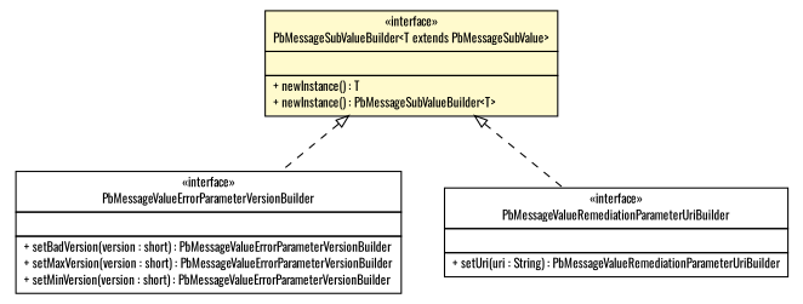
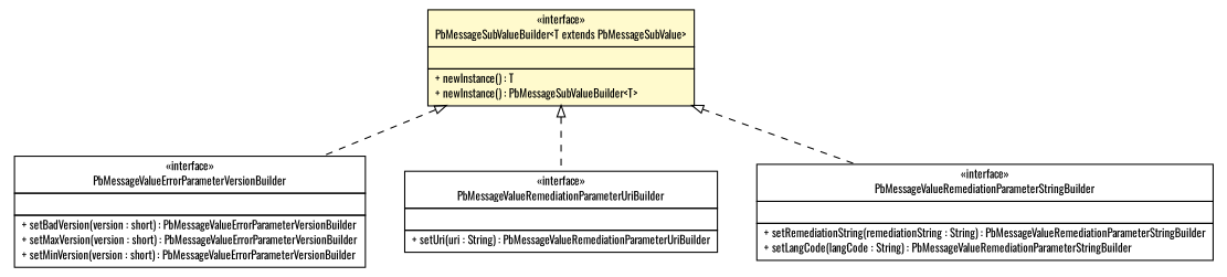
  digraph {
    fontname=Oswald
    nodesep=0.25
    ranksep=0.5
    node [fontcolor=black fontname=Oswald fontsize=10.0 shape=plaintext]
    edge [arrowtail=empty dir=back fontname=Oswald fontsize=10 headport=p labelfontname=Helvetica labelfontsize=10 style=dashed tailport=p]
    n1 [label=<<table title="org.ietf.nea.pb.message.util.PbMessageValueErrorParameterVersionBuilder" border="0" cellborder="1" cellspacing="0" cellpadding="2" port="p" href="./PbMessageValueErrorParameterVersionBuilder.html"> 		<tr><td><table border="0" cellspacing="0" cellpadding="1"> <tr><td align="center" balign="center"> &#171;interface&#187; </td></tr> <tr><td align="center" balign="center"> PbMessageValueErrorParameterVersionBuilder </td></tr> 		</table></td></tr> 		<tr><td><table border="0" cellspacing="0" cellpadding="1"> <tr><td align="left" balign="left">  </td></tr> 		</table></td></tr> 		<tr><td><table border="0" cellspacing="0" cellpadding="1"> <tr><td align="left" balign="left"> + setBadVersion(version : short) : PbMessageValueErrorParameterVersionBuilder </td></tr> <tr><td align="left" balign="left"> + setMaxVersion(version : short) : PbMessageValueErrorParameterVersionBuilder </td></tr> <tr><td align="left" balign="left"> + setMinVersion(version : short) : PbMessageValueErrorParameterVersionBuilder </td></tr> 		</table></td></tr> 		</table>>]
    n2 [label=<<table title="org.ietf.nea.pb.message.util.PbMessageSubValueBuilder" border="0" cellborder="1" cellspacing="0" cellpadding="2" port="p" bgcolor="lemonChiffon" href="./PbMessageSubValueBuilder.html"> 		<tr><td><table border="0" cellspacing="0" cellpadding="1"> <tr><td align="center" balign="center"> &#171;interface&#187; </td></tr> <tr><td align="center" balign="center"> PbMessageSubValueBuilder&lt;T extends PbMessageSubValue&gt; </td></tr> 		</table></td></tr> 		<tr><td><table border="0" cellspacing="0" cellpadding="1"> <tr><td align="left" balign="left">  </td></tr> 		</table></td></tr> 		<tr><td><table border="0" cellspacing="0" cellpadding="1"> <tr><td align="left" balign="left"> + newInstance() : T </td></tr> <tr><td align="left" balign="left"> + newInstance() : PbMessageSubValueBuilder&lt;T&gt; </td></tr> 		</table></td></tr> 		</table>>]
    n3 [label=<<table title="org.ietf.nea.pb.message.util.PbMessageValueRemediationParameterUriBuilder" border="0" cellborder="1" cellspacing="0" cellpadding="2" port="p" href="./PbMessageValueRemediationParameterUriBuilder.html"> 		<tr><td><table border="0" cellspacing="0" cellpadding="1"> <tr><td align="center" balign="center"> &#171;interface&#187; </td></tr> <tr><td align="center" balign="center"> PbMessageValueRemediationParameterUriBuilder </td></tr> 		</table></td></tr> 		<tr><td><table border="0" cellspacing="0" cellpadding="1"> <tr><td align="left" balign="left">  </td></tr> 		</table></td></tr> 		<tr><td><table border="0" cellspacing="0" cellpadding="1"> <tr><td align="left" balign="left"> + setUri(uri : String) : PbMessageValueRemediationParameterUriBuilder </td></tr> 		</table></td></tr> 		</table>>]
+   n4 [label=<<table title="org.ietf.nea.pb.message.util.PbMessageValueRemediationParameterStringBuilder" border="0" cellborder="1" cellspacing="0" cellpadding="2" port="p" href="./PbMessageValueRemediationParameterStringBuilder.html"> 		<tr><td><table border="0" cellspacing="0" cellpadding="1"> <tr><td align="center" balign="center"> &#171;interface&#187; </td></tr> <tr><td align="center" balign="center"> PbMessageValueRemediationParameterStringBuilder </td></tr> 		</table></td></tr> 		<tr><td><table border="0" cellspacing="0" cellpadding="1"> <tr><td align="left" balign="left">  </td></tr> 		</table></td></tr> 		<tr><td><table border="0" cellspacing="0" cellpadding="1"> <tr><td align="left" balign="left"> + setRemediationString(remediationString : String) : PbMessageValueRemediationParameterStringBuilder </td></tr> <tr><td align="left" balign="left"> + setLangCode(langCode : String) : PbMessageValueRemediationParameterStringBuilder </td></tr> 		</table></td></tr> 		</table>>]
    n2 -> n1
    n2 -> n3
+   n2 -> n4
  }
